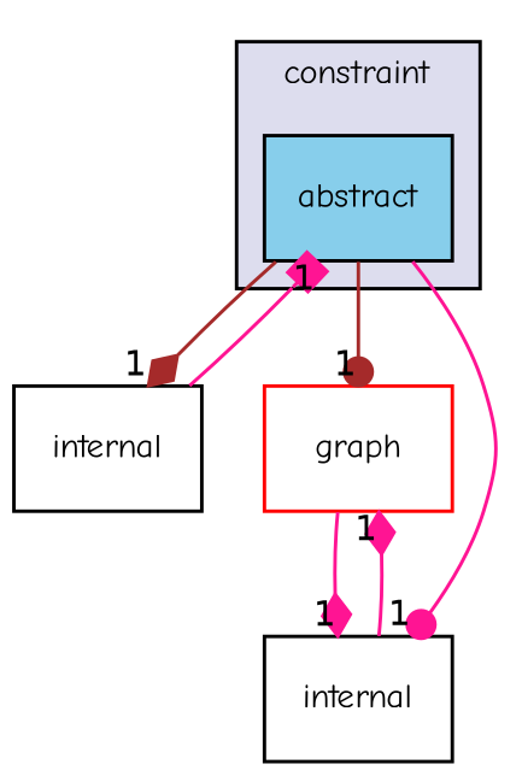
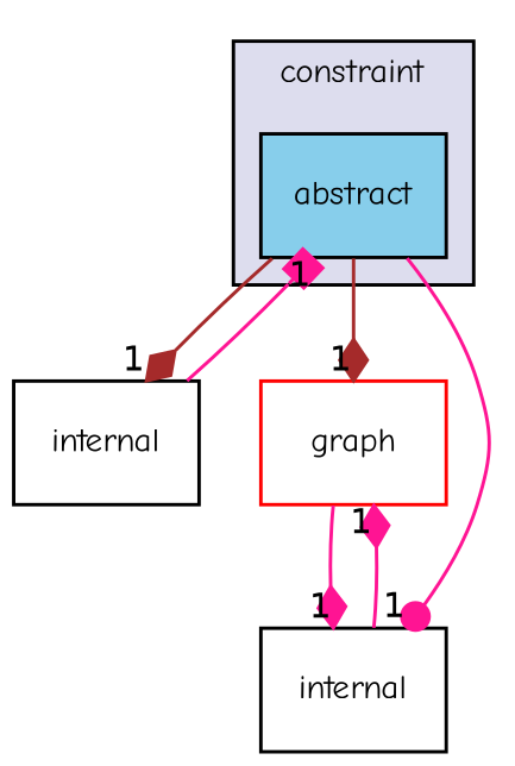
  digraph {
    compound=true
    fontname="Comic Neue"
    node [fillcolor=white fontname="Comic Neue" fontsize=10 shape=box style=filled]
    edge [headlabel=1 labeldistance=1.5 labelfontname=Helvetica labelfontsize=10 color=deeppink arrowhead=diamond fontname="Comic Neue"]
    n1 [fillcolor=skyblue label=abstract pencolor=black]
    n2 [label=internal]
    n3 [color=red label="graph"]
    n4 [label=internal]
    subgraph cluster_1 {
      bgcolor="#ddddee"
      fontsize=10
      label=constraint
      pencolor=black
      n1
    }
    n1 -> n2 [color=brown]
-   n1 -> n3 [color=brown arrowhead=dot]
+   n1 -> n3 [color=brown]
    n1 -> n4 [arrowhead=dot]
    n2 -> n1 [arrowhead=box]
    n3 -> n4
    n4 -> n3
  }
